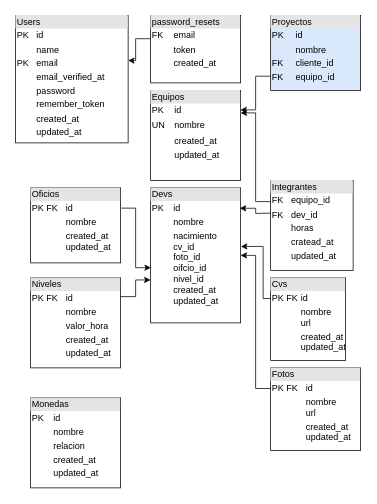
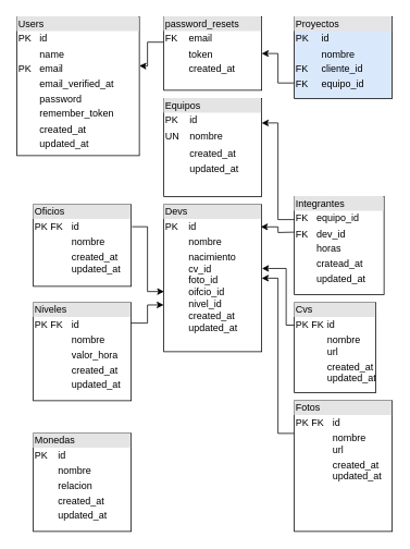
  <mxCell id="0" />
  <mxCell id="1" parent="0" />
  <mxCell id="2" style="edgeStyle=orthogonalEdgeStyle;rounded=0;orthogonalLoop=1;jettySize=auto;html=1;exitX=0;exitY=0.346;exitDx=0;exitDy=0;exitPerimeter=0;" edge="1" parent="1" source="3"><mxGeometry relative="1" as="geometry"><mxPoint x="170" y="80" as="targetPoint" /></mxGeometry></mxCell>
  <mxCell id="3" value="&lt;div style=&quot;box-sizing:border-box;width:100%;background:#e4e4e4;padding:2px;&quot;&gt;password_resets&lt;/div&gt;&lt;table style=&quot;width:100%;font-size:1em;&quot; cellpadding=&quot;2&quot; cellspacing=&quot;0&quot;&gt;&lt;tbody&gt;&lt;tr&gt;&lt;td&gt;FK&lt;/td&gt;&lt;td&gt;email&lt;/td&gt;&lt;/tr&gt;&lt;tr&gt;&lt;td&gt;&lt;br&gt;&lt;/td&gt;&lt;td&gt;token&lt;/td&gt;&lt;/tr&gt;&lt;tr&gt;&lt;td&gt;&lt;/td&gt;&lt;td&gt;created_at&lt;br&gt;&lt;br&gt;&lt;br&gt;&lt;/td&gt;&lt;/tr&gt;&lt;/tbody&gt;&lt;/table&gt;" style="verticalAlign=top;align=left;overflow=fill;html=1;" vertex="1" parent="1"><mxGeometry x="200" y="20" width="120" height="90" as="geometry" /></mxCell>
  <mxCell id="4" value="&lt;div style=&quot;box-sizing:border-box;width:100%;background:#e4e4e4;padding:2px;&quot;&gt;Devs&lt;/div&gt;&lt;table style=&quot;width:100%;font-size:1em;&quot; cellpadding=&quot;2&quot; cellspacing=&quot;0&quot;&gt;&lt;tbody&gt;&lt;tr&gt;&lt;td&gt;PK&lt;/td&gt;&lt;td&gt;id&lt;/td&gt;&lt;/tr&gt;&lt;tr&gt;&lt;td&gt;&lt;br&gt;&lt;/td&gt;&lt;td&gt;nombre&lt;span style=&quot;white-space: pre;&quot;&gt; &lt;/span&gt;&lt;/td&gt;&lt;/tr&gt;&lt;tr&gt;&lt;td&gt;&lt;/td&gt;&lt;td&gt;nacimiento&lt;br&gt;cv_id&lt;br&gt;foto_id&lt;br&gt;oifcio_id&lt;br&gt;nivel_id&lt;br&gt;created_at&lt;br&gt;updated_at&lt;br&gt;&lt;br&gt;&lt;/td&gt;&lt;/tr&gt;&lt;/tbody&gt;&lt;/table&gt;" style="verticalAlign=top;align=left;overflow=fill;html=1;" vertex="1" parent="1"><mxGeometry x="200" y="250" width="120" height="180" as="geometry" /></mxCell>
  <mxCell id="5" style="edgeStyle=orthogonalEdgeStyle;rounded=0;orthogonalLoop=1;jettySize=auto;html=1;entryX=0.003;entryY=0.591;entryDx=0;entryDy=0;entryPerimeter=0;" edge="1" parent="1" target="4"><mxGeometry relative="1" as="geometry"><mxPoint x="161" y="277" as="sourcePoint" /><mxPoint x="170" y="440" as="targetPoint" /><Array as="points"><mxPoint x="180" y="277" /><mxPoint x="180" y="356" /></Array></mxGeometry></mxCell>
  <mxCell id="6" value="&lt;div style=&quot;box-sizing:border-box;width:100%;background:#e4e4e4;padding:2px;&quot;&gt;Oficios&lt;/div&gt;&lt;table style=&quot;width:100%;font-size:1em;&quot; cellpadding=&quot;2&quot; cellspacing=&quot;0&quot;&gt;&lt;tbody&gt;&lt;tr&gt;&lt;td&gt;PK FK&lt;/td&gt;&lt;td&gt;id&lt;/td&gt;&lt;/tr&gt;&lt;tr&gt;&lt;td&gt;&lt;br&gt;&lt;/td&gt;&lt;td&gt;nombre&lt;/td&gt;&lt;/tr&gt;&lt;tr&gt;&lt;td&gt;&lt;/td&gt;&lt;td&gt;created_at&lt;br&gt;updated_at&lt;br&gt;&lt;br&gt;&lt;/td&gt;&lt;/tr&gt;&lt;/tbody&gt;&lt;/table&gt;" style="verticalAlign=top;align=left;overflow=fill;html=1;" vertex="1" parent="1"><mxGeometry x="40" y="250" width="120" height="100" as="geometry" /></mxCell>
  <mxCell id="7" style="edgeStyle=orthogonalEdgeStyle;rounded=0;orthogonalLoop=1;jettySize=auto;html=1;exitX=0;exitY=0.25;exitDx=0;exitDy=0;entryX=1.003;entryY=0.434;entryDx=0;entryDy=0;entryPerimeter=0;" edge="1" parent="1" source="8" target="4"><mxGeometry relative="1" as="geometry"><Array as="points"><mxPoint x="350" y="398" /><mxPoint x="350" y="328" /></Array></mxGeometry></mxCell>
  <mxCell id="8" value="&lt;div style=&quot;box-sizing:border-box;width:100%;background:#e4e4e4;padding:2px;&quot;&gt;Cvs&lt;/div&gt;&lt;table style=&quot;width:100%;font-size:1em;&quot; cellpadding=&quot;2&quot; cellspacing=&quot;0&quot;&gt;&lt;tbody&gt;&lt;tr&gt;&lt;td&gt;PK FK&lt;/td&gt;&lt;td&gt;id&lt;/td&gt;&lt;/tr&gt;&lt;tr&gt;&lt;td&gt;&lt;br&gt;&lt;/td&gt;&lt;td&gt;nombre&lt;br&gt;url&lt;/td&gt;&lt;/tr&gt;&lt;tr&gt;&lt;td&gt;&lt;/td&gt;&lt;td&gt;created_at&lt;br&gt;updated_at&lt;br&gt;&lt;br&gt;&lt;/td&gt;&lt;/tr&gt;&lt;/tbody&gt;&lt;/table&gt;" style="verticalAlign=top;align=left;overflow=fill;html=1;" vertex="1" parent="1"><mxGeometry x="360" y="370" width="100" height="110" as="geometry" /></mxCell>
  <mxCell id="9" style="edgeStyle=orthogonalEdgeStyle;rounded=0;orthogonalLoop=1;jettySize=auto;html=1;exitX=0;exitY=0.25;exitDx=0;exitDy=0;entryX=1;entryY=0.5;entryDx=0;entryDy=0;" edge="1" parent="1" source="10" target="4"><mxGeometry relative="1" as="geometry" /></mxCell>
- <mxCell id="10" value="&lt;div style=&quot;box-sizing:border-box;width:100%;background:#e4e4e4;padding:2px;&quot;&gt;Fotos&lt;/div&gt;&lt;table style=&quot;width:100%;font-size:1em;&quot; cellpadding=&quot;2&quot; cellspacing=&quot;0&quot;&gt;&lt;tbody&gt;&lt;tr&gt;&lt;td&gt;PK FK&lt;/td&gt;&lt;td&gt;id&lt;/td&gt;&lt;/tr&gt;&lt;tr&gt;&lt;td&gt;&lt;br&gt;&lt;/td&gt;&lt;td&gt;nombre&lt;br&gt;url&lt;/td&gt;&lt;/tr&gt;&lt;tr&gt;&lt;td&gt;&lt;/td&gt;&lt;td&gt;created_at&lt;br&gt;updated_at&lt;br&gt;&lt;br&gt;&lt;/td&gt;&lt;/tr&gt;&lt;/tbody&gt;&lt;/table&gt;" style="verticalAlign=top;align=left;overflow=fill;html=1;" vertex="1" parent="1"><mxGeometry x="360" y="490" width="120" height="110" as="geometry" /></mxCell>
+ <mxCell id="10" value="&lt;div style=&quot;box-sizing:border-box;width:100%;background:#e4e4e4;padding:2px;&quot;&gt;Fotos&lt;/div&gt;&lt;table style=&quot;width:100%;font-size:1em;&quot; cellpadding=&quot;2&quot; cellspacing=&quot;0&quot;&gt;&lt;tbody&gt;&lt;tr&gt;&lt;td&gt;PK FK&lt;/td&gt;&lt;td&gt;id&lt;/td&gt;&lt;/tr&gt;&lt;tr&gt;&lt;td&gt;&lt;br&gt;&lt;/td&gt;&lt;td&gt;nombre&lt;br&gt;url&lt;/td&gt;&lt;/tr&gt;&lt;tr&gt;&lt;td&gt;&lt;/td&gt;&lt;td&gt;created_at&lt;br&gt;updated_at&lt;br&gt;&lt;br&gt;&lt;/td&gt;&lt;/tr&gt;&lt;/tbody&gt;&lt;/table&gt;" style="verticalAlign=top;align=left;overflow=fill;html=1;" vertex="1" parent="1"><mxGeometry x="360" y="490" width="120" height="160" as="geometry" /></mxCell>
  <mxCell id="11" style="edgeStyle=orthogonalEdgeStyle;rounded=0;orthogonalLoop=1;jettySize=auto;html=1;exitX=0.005;exitY=0.236;exitDx=0;exitDy=0;exitPerimeter=0;entryX=1;entryY=0.25;entryDx=0;entryDy=0;" edge="1" parent="1" source="13" target="17"><mxGeometry relative="1" as="geometry"><mxPoint x="360" y="260" as="sourcePoint" /><mxPoint x="340" y="180" as="targetPoint" /></mxGeometry></mxCell>
  <mxCell id="12" style="edgeStyle=orthogonalEdgeStyle;rounded=0;orthogonalLoop=1;jettySize=auto;html=1;exitX=0.002;exitY=0.447;exitDx=0;exitDy=0;entryX=0.991;entryY=0.151;entryDx=0;entryDy=0;entryPerimeter=0;exitPerimeter=0;" edge="1" parent="1" target="4"><mxGeometry relative="1" as="geometry"><mxPoint x="360.24" y="283.64" as="sourcePoint" /></mxGeometry></mxCell>
  <mxCell id="13" value="&lt;div style=&quot;box-sizing:border-box;width:100%;background:#e4e4e4;padding:2px;&quot;&gt;Integrantes&lt;/div&gt;&lt;table style=&quot;width:100%;font-size:1em;&quot; cellpadding=&quot;2&quot; cellspacing=&quot;0&quot;&gt;&lt;tbody&gt;&lt;tr&gt;&lt;td&gt;FK&lt;/td&gt;&lt;td&gt;equipo_id&lt;/td&gt;&lt;/tr&gt;&lt;tr&gt;&lt;td&gt;FK&lt;/td&gt;&lt;td&gt;dev_id&lt;/td&gt;&lt;/tr&gt;&lt;tr&gt;&lt;td&gt;&lt;br&gt;&lt;/td&gt;&lt;td&gt;horas&lt;/td&gt;&lt;/tr&gt;&lt;tr&gt;&lt;td&gt;&lt;br&gt;&lt;/td&gt;&lt;td&gt;cratead_at&lt;/td&gt;&lt;/tr&gt;&lt;tr&gt;&lt;td&gt;&lt;br&gt;&lt;/td&gt;&lt;td&gt;updated_at&lt;/td&gt;&lt;/tr&gt;&lt;tr&gt;&lt;td&gt;&lt;span style=&quot;white-space: pre;&quot;&gt; &lt;/span&gt;&lt;br&gt;&lt;/td&gt;&lt;td&gt;&lt;br&gt;&lt;/td&gt;&lt;/tr&gt;&lt;/tbody&gt;&lt;/table&gt;" style="verticalAlign=top;align=left;overflow=fill;html=1;" vertex="1" parent="1"><mxGeometry x="360" y="240" width="110" height="120" as="geometry" /></mxCell>
- <mxCell id="14" style="edgeStyle=orthogonalEdgeStyle;rounded=0;orthogonalLoop=1;jettySize=auto;html=1;exitX=-0.007;exitY=0.811;exitDx=0;exitDy=0;exitPerimeter=0;entryX=0.997;entryY=0.217;entryDx=0;entryDy=0;entryPerimeter=0;" edge="1" parent="1" source="15" target="17"><mxGeometry relative="1" as="geometry"><mxPoint x="340" y="155" as="targetPoint" /></mxGeometry></mxCell>
+ <mxCell id="14" style="edgeStyle=orthogonalEdgeStyle;rounded=0;orthogonalLoop=1;jettySize=auto;html=1;exitX=-0.007;exitY=0.811;exitDx=0;exitDy=0;exitPerimeter=0;" edge="1" parent="1" source="15" target="3"><mxGeometry relative="1" as="geometry"><mxPoint x="340" y="155" as="targetPoint" /></mxGeometry></mxCell>
  <mxCell id="15" value="&lt;div style=&quot;box-sizing:border-box;width:100%;background:#e4e4e4;padding:2px;&quot;&gt;Proyectos&lt;/div&gt;&lt;table style=&quot;width:100%;font-size:1em;&quot; cellpadding=&quot;2&quot; cellspacing=&quot;0&quot;&gt;&lt;tbody&gt;&lt;tr&gt;&lt;td&gt;PK&lt;/td&gt;&lt;td&gt;id&lt;/td&gt;&lt;/tr&gt;&lt;tr&gt;&lt;td&gt;&lt;br&gt;&lt;/td&gt;&lt;td&gt;nombre&lt;/td&gt;&lt;/tr&gt;&lt;tr&gt;&lt;td&gt;FK&lt;/td&gt;&lt;td&gt;cliente_id&lt;/td&gt;&lt;/tr&gt;&lt;tr&gt;&lt;td&gt;FK&lt;/td&gt;&lt;td&gt;equipo_id&lt;/td&gt;&lt;/tr&gt;&lt;tr&gt;&lt;td&gt;&lt;br&gt;&lt;/td&gt;&lt;td&gt;&lt;br&gt;&lt;/td&gt;&lt;/tr&gt;&lt;/tbody&gt;&lt;/table&gt;" style="verticalAlign=top;align=left;overflow=fill;html=1;fillColor=#dae8fc;" vertex="1" parent="1"><mxGeometry x="360" y="20" width="120" height="100" as="geometry" /></mxCell>
  <mxCell id="16" value="&lt;div style=&quot;box-sizing:border-box;width:100%;background:#e4e4e4;padding:2px;&quot;&gt;Users&lt;/div&gt;&lt;table style=&quot;width:100%;font-size:1em;&quot; cellpadding=&quot;2&quot; cellspacing=&quot;0&quot;&gt;&lt;tbody&gt;&lt;tr&gt;&lt;td&gt;PK&lt;/td&gt;&lt;td&gt;id&lt;/td&gt;&lt;/tr&gt;&lt;tr&gt;&lt;td&gt;&lt;br&gt;&lt;/td&gt;&lt;td&gt;name&lt;/td&gt;&lt;/tr&gt;&lt;tr&gt;&lt;td&gt;PK&lt;/td&gt;&lt;td&gt;email&lt;/td&gt;&lt;/tr&gt;&lt;tr&gt;&lt;td&gt;&lt;br&gt;&lt;/td&gt;&lt;td&gt;email_verified_at&lt;br&gt;&lt;/td&gt;&lt;/tr&gt;&lt;tr&gt;&lt;td&gt;&lt;br&gt;&lt;/td&gt;&lt;td&gt;password&lt;br&gt;&lt;/td&gt;&lt;/tr&gt;&lt;tr&gt;&lt;td&gt;&lt;br&gt;&lt;/td&gt;&lt;td&gt;remember_token&lt;br&gt;&lt;/td&gt;&lt;/tr&gt;&lt;tr&gt;&lt;td&gt;&lt;br&gt;&lt;/td&gt;&lt;td&gt;created_at&lt;br&gt;&lt;/td&gt;&lt;/tr&gt;&lt;tr&gt;&lt;td&gt;&lt;br&gt;&lt;/td&gt;&lt;td&gt;updated_at&lt;br&gt;&lt;/td&gt;&lt;/tr&gt;&lt;/tbody&gt;&lt;/table&gt;" style="verticalAlign=top;align=left;overflow=fill;html=1;" vertex="1" parent="1"><mxGeometry x="20" y="20" width="150" height="170" as="geometry" /></mxCell>
  <mxCell id="17" value="&lt;div style=&quot;box-sizing:border-box;width:100%;background:#e4e4e4;padding:2px;&quot;&gt;Equipos&lt;/div&gt;&lt;table style=&quot;width:100%;font-size:1em;&quot; cellpadding=&quot;2&quot; cellspacing=&quot;0&quot;&gt;&lt;tbody&gt;&lt;tr&gt;&lt;td&gt;PK&lt;/td&gt;&lt;td&gt;id&lt;/td&gt;&lt;/tr&gt;&lt;tr&gt;&lt;td&gt;UN&lt;/td&gt;&lt;td&gt;nombre&lt;/td&gt;&lt;/tr&gt;&lt;tr&gt;&lt;td&gt;&lt;/td&gt;&lt;td&gt;&lt;/td&gt;&lt;/tr&gt;&lt;tr&gt;&lt;td&gt;&lt;br&gt;&lt;/td&gt;&lt;td&gt;created_at&lt;/td&gt;&lt;/tr&gt;&lt;tr&gt;&lt;td&gt;&lt;br&gt;&lt;/td&gt;&lt;td&gt;updated_at&lt;/td&gt;&lt;/tr&gt;&lt;/tbody&gt;&lt;/table&gt;" style="verticalAlign=top;align=left;overflow=fill;html=1;" vertex="1" parent="1"><mxGeometry x="200" y="120" width="120" height="120" as="geometry" /></mxCell>
  <mxCell id="18" style="edgeStyle=orthogonalEdgeStyle;rounded=0;orthogonalLoop=1;jettySize=auto;html=1;exitX=0.99;exitY=0.208;exitDx=0;exitDy=0;entryX=-0.001;entryY=0.682;entryDx=0;entryDy=0;entryPerimeter=0;exitPerimeter=0;" edge="1" parent="1" source="19" target="4"><mxGeometry relative="1" as="geometry" /></mxCell>
  <mxCell id="19" value="&lt;div style=&quot;box-sizing:border-box;width:100%;background:#e4e4e4;padding:2px;&quot;&gt;Niveles&lt;/div&gt;&lt;table style=&quot;width:100%;font-size:1em;&quot; cellpadding=&quot;2&quot; cellspacing=&quot;0&quot;&gt;&lt;tbody&gt;&lt;tr&gt;&lt;td&gt;PK FK&lt;/td&gt;&lt;td&gt;id&lt;/td&gt;&lt;/tr&gt;&lt;tr&gt;&lt;td&gt;&lt;br&gt;&lt;/td&gt;&lt;td&gt;nombre&lt;/td&gt;&lt;/tr&gt;&lt;tr&gt;&lt;td&gt;&lt;/td&gt;&lt;td&gt;valor_hora&lt;/td&gt;&lt;/tr&gt;&lt;tr&gt;&lt;td&gt;&lt;br&gt;&lt;/td&gt;&lt;td&gt;created_at&lt;/td&gt;&lt;/tr&gt;&lt;tr&gt;&lt;td&gt;&lt;br&gt;&lt;/td&gt;&lt;td&gt;updated_at&lt;/td&gt;&lt;/tr&gt;&lt;/tbody&gt;&lt;/table&gt;" style="verticalAlign=top;align=left;overflow=fill;html=1;" vertex="1" parent="1"><mxGeometry x="40" y="370" width="120" height="120" as="geometry" /></mxCell>
  <mxCell id="20" value="&lt;div style=&quot;box-sizing:border-box;width:100%;background:#e4e4e4;padding:2px;&quot;&gt;Monedas&lt;/div&gt;&lt;table style=&quot;width:100%;font-size:1em;&quot; cellpadding=&quot;2&quot; cellspacing=&quot;0&quot;&gt;&lt;tbody&gt;&lt;tr&gt;&lt;td&gt;PK&lt;/td&gt;&lt;td&gt;id&lt;/td&gt;&lt;/tr&gt;&lt;tr&gt;&lt;td&gt;&lt;br&gt;&lt;/td&gt;&lt;td&gt;nombre&lt;/td&gt;&lt;/tr&gt;&lt;tr&gt;&lt;td&gt;&lt;/td&gt;&lt;td&gt;relacion&lt;/td&gt;&lt;/tr&gt;&lt;tr&gt;&lt;td&gt;&lt;br&gt;&lt;/td&gt;&lt;td&gt;created_at&lt;/td&gt;&lt;/tr&gt;&lt;tr&gt;&lt;td&gt;&lt;span style=&quot;white-space: pre;&quot;&gt; &lt;/span&gt;&lt;br&gt;&lt;/td&gt;&lt;td&gt;updated_at&lt;/td&gt;&lt;/tr&gt;&lt;/tbody&gt;&lt;/table&gt;" style="verticalAlign=top;align=left;overflow=fill;html=1;" vertex="1" parent="1"><mxGeometry x="40" y="530" width="120" height="120" as="geometry" /></mxCell>
